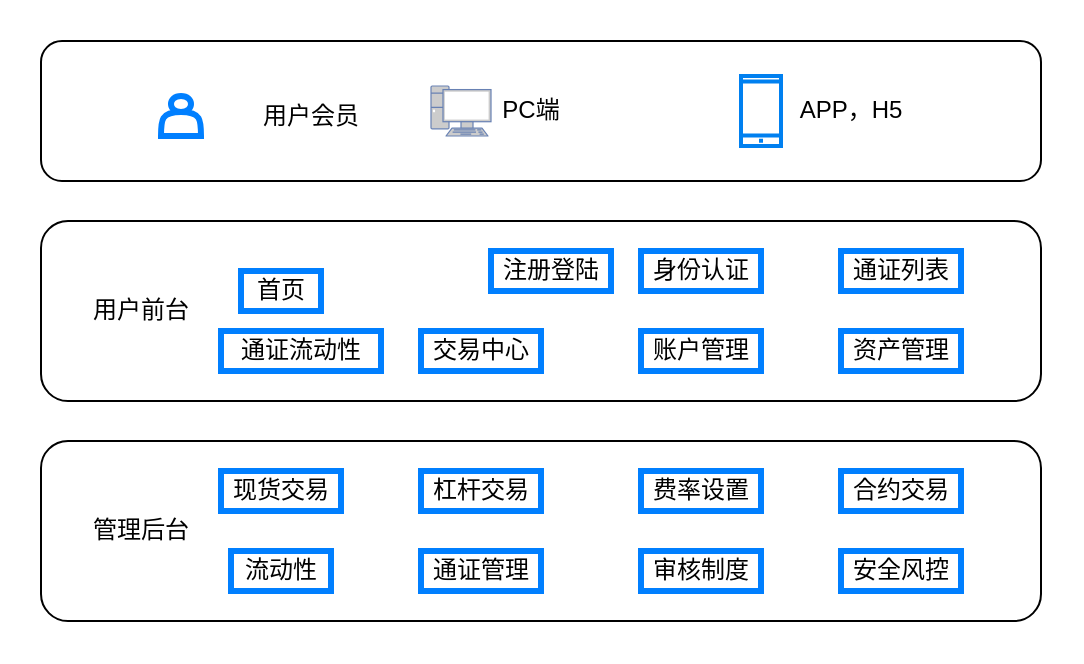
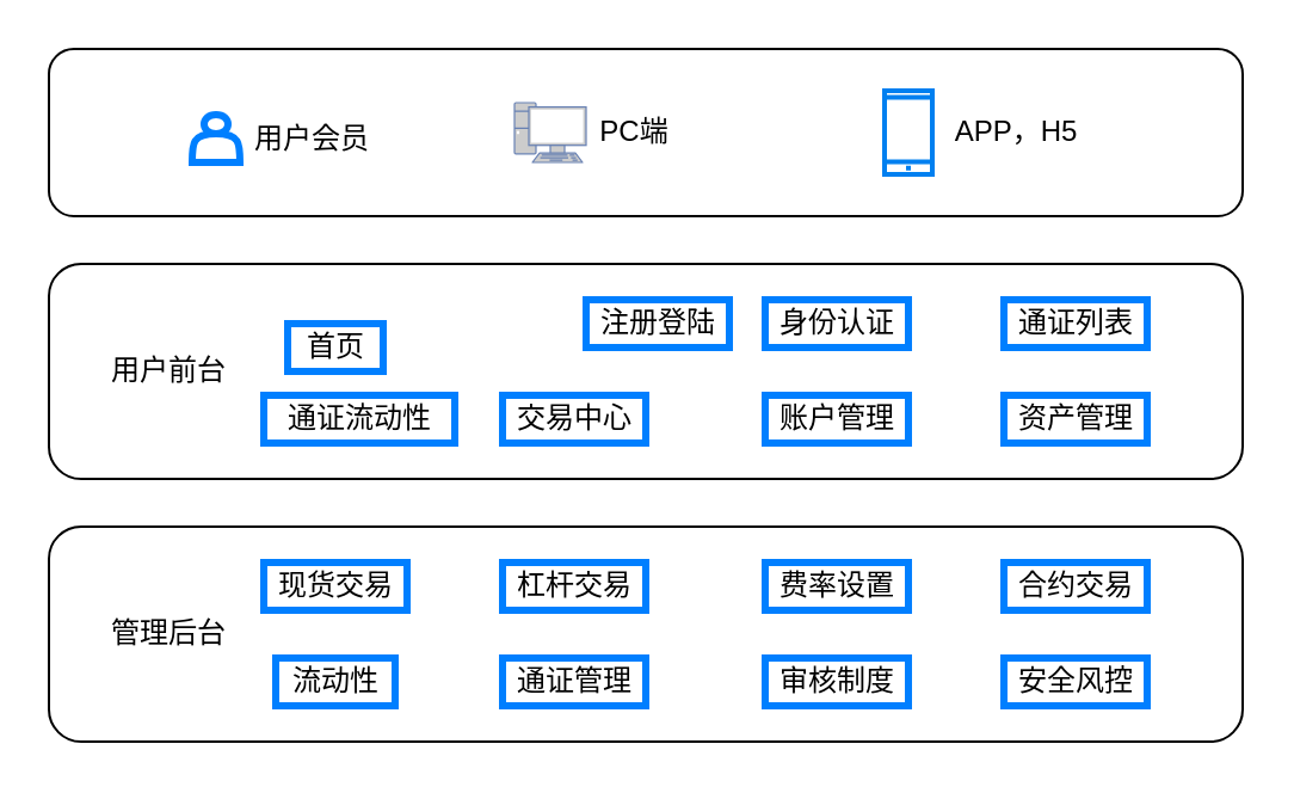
  <mxCell id="0" />
  <mxCell id="1" parent="0" />
  <mxCell id="2" value="" style="rounded=1;whiteSpace=wrap;html=1;" vertex="1" parent="1"><mxGeometry x="20" y="220" width="500" height="90" as="geometry" /></mxCell>
  <mxCell id="3" value="管理后台" style="text;html=1;align=center;verticalAlign=middle;resizable=0;points=[];autosize=1;" vertex="1" parent="1"><mxGeometry x="40" y="255" width="60" height="20" as="geometry" /></mxCell>
  <mxCell id="4" value="现货交易" style="text;html=1;align=center;verticalAlign=middle;resizable=0;points=[];autosize=1;strokeColor=#007FFF;strokeWidth=3;" vertex="1" parent="1"><mxGeometry x="110" y="235" width="60" height="20" as="geometry" /></mxCell>
  <mxCell id="5" value="流动性" style="text;html=1;align=center;verticalAlign=middle;resizable=0;points=[];autosize=1;strokeColor=#007FFF;strokeWidth=3;" vertex="1" parent="1"><mxGeometry x="115" y="275" width="50" height="20" as="geometry" /></mxCell>
  <mxCell id="6" value="通证管理" style="text;html=1;align=center;verticalAlign=middle;resizable=0;points=[];autosize=1;strokeColor=#007FFF;strokeWidth=3;" vertex="1" parent="1"><mxGeometry x="210" y="275" width="60" height="20" as="geometry" /></mxCell>
  <mxCell id="7" value="安全风控" style="text;html=1;align=center;verticalAlign=middle;resizable=0;points=[];autosize=1;strokeColor=#007FFF;strokeWidth=3;" vertex="1" parent="1"><mxGeometry x="420" y="275" width="60" height="20" as="geometry" /></mxCell>
  <mxCell id="8" value="杠杆交易" style="text;html=1;align=center;verticalAlign=middle;resizable=0;points=[];autosize=1;strokeColor=#007FFF;strokeWidth=3;" vertex="1" parent="1"><mxGeometry x="210" y="235" width="60" height="20" as="geometry" /></mxCell>
  <mxCell id="9" value="费率设置" style="text;html=1;align=center;verticalAlign=middle;resizable=0;points=[];autosize=1;strokeColor=#007FFF;strokeWidth=3;" vertex="1" parent="1"><mxGeometry x="320" y="235" width="60" height="20" as="geometry" /></mxCell>
  <mxCell id="10" value="合约交易" style="text;html=1;align=center;verticalAlign=middle;resizable=0;points=[];autosize=1;strokeColor=#007FFF;strokeWidth=3;" vertex="1" parent="1"><mxGeometry x="420" y="235" width="60" height="20" as="geometry" /></mxCell>
  <mxCell id="11" value="审核制度" style="text;html=1;align=center;verticalAlign=middle;resizable=0;points=[];autosize=1;strokeColor=#007FFF;strokeWidth=3;" vertex="1" parent="1"><mxGeometry x="320" y="275" width="60" height="20" as="geometry" /></mxCell>
  <mxCell id="12" value="" style="rounded=1;whiteSpace=wrap;html=1;" vertex="1" parent="1"><mxGeometry x="20" y="110" width="500" height="90" as="geometry" /></mxCell>
  <mxCell id="13" value="用户前台" style="text;html=1;align=center;verticalAlign=middle;resizable=0;points=[];autosize=1;" vertex="1" parent="1"><mxGeometry x="40" y="145" width="60" height="20" as="geometry" /></mxCell>
  <mxCell id="14" value="首页" style="text;html=1;align=center;verticalAlign=middle;resizable=0;points=[];autosize=1;strokeColor=#007FFF;strokeWidth=3;" vertex="1" parent="1"><mxGeometry x="120" y="135" width="40" height="20" as="geometry" /></mxCell>
  <mxCell id="15" value="通证流动性" style="text;html=1;align=center;verticalAlign=middle;resizable=0;points=[];autosize=1;strokeColor=#007FFF;strokeWidth=3;" vertex="1" parent="1"><mxGeometry x="110" y="165" width="80" height="20" as="geometry" /></mxCell>
  <mxCell id="16" value="交易中心" style="text;html=1;align=center;verticalAlign=middle;resizable=0;points=[];autosize=1;strokeColor=#007FFF;strokeWidth=3;" vertex="1" parent="1"><mxGeometry x="210" y="165" width="60" height="20" as="geometry" /></mxCell>
  <mxCell id="17" value="资产管理" style="text;html=1;align=center;verticalAlign=middle;resizable=0;points=[];autosize=1;strokeColor=#007FFF;strokeWidth=3;" vertex="1" parent="1"><mxGeometry x="420" y="165" width="60" height="20" as="geometry" /></mxCell>
  <mxCell id="18" value="注册登陆" style="text;html=1;align=center;verticalAlign=middle;resizable=0;points=[];autosize=1;strokeColor=#007FFF;strokeWidth=3;" vertex="1" parent="1"><mxGeometry x="245" y="125" width="60" height="20" as="geometry" /></mxCell>
  <mxCell id="19" value="身份认证" style="text;html=1;align=center;verticalAlign=middle;resizable=0;points=[];autosize=1;strokeColor=#007FFF;strokeWidth=3;" vertex="1" parent="1"><mxGeometry x="320" y="125" width="60" height="20" as="geometry" /></mxCell>
  <mxCell id="20" value="通证列表" style="text;html=1;align=center;verticalAlign=middle;resizable=0;points=[];autosize=1;strokeColor=#007FFF;strokeWidth=3;" vertex="1" parent="1"><mxGeometry x="420" y="125" width="60" height="20" as="geometry" /></mxCell>
  <mxCell id="21" value="账户管理" style="text;html=1;align=center;verticalAlign=middle;resizable=0;points=[];autosize=1;strokeColor=#007FFF;strokeWidth=3;" vertex="1" parent="1"><mxGeometry x="320" y="165" width="60" height="20" as="geometry" /></mxCell>
  <mxCell id="22" value="" style="rounded=1;whiteSpace=wrap;html=1;" vertex="1" parent="1"><mxGeometry x="20" y="20" width="500" height="70" as="geometry" /></mxCell>
  <mxCell id="23" value="" style="shape=actor;whiteSpace=wrap;html=1;rounded=1;strokeColor=#007FFF;strokeWidth=3;" vertex="1" parent="1"><mxGeometry x="80" y="47.5" width="20" height="20" as="geometry" /></mxCell>
- <mxCell id="24" value="用户会员" style="text;html=1;align=center;verticalAlign=middle;resizable=0;points=[];autosize=1;" vertex="1" parent="1"><mxGeometry x="125" y="47.5" width="60" height="20" as="geometry" /></mxCell>
+ <mxCell id="24" value="用户会员" style="text;html=1;align=center;verticalAlign=middle;resizable=0;points=[];autosize=1;" vertex="1" parent="1"><mxGeometry x="100" y="47.5" width="60" height="20" as="geometry" /></mxCell>
  <mxCell id="25" value="" style="fontColor=#0066CC;verticalAlign=top;verticalLabelPosition=bottom;labelPosition=center;align=center;html=1;outlineConnect=0;fillColor=#CCCCCC;strokeColor=#6881B3;gradientColor=none;gradientDirection=north;strokeWidth=2;shape=mxgraph.networks.pc;rounded=1;" vertex="1" parent="1"><mxGeometry x="215" y="42.5" width="30" height="25" as="geometry" /></mxCell>
  <mxCell id="26" value="" style="html=1;verticalLabelPosition=bottom;align=center;labelBackgroundColor=#ffffff;verticalAlign=top;strokeWidth=2;strokeColor=#0080F0;shadow=0;dashed=0;shape=mxgraph.ios7.icons.smartphone;rounded=1;" vertex="1" parent="1"><mxGeometry x="370" y="37.5" width="20" height="35" as="geometry" /></mxCell>
  <mxCell id="27" value="PC端" style="text;html=1;align=center;verticalAlign=middle;resizable=0;points=[];autosize=1;" vertex="1" parent="1"><mxGeometry x="245" y="45" width="40" height="20" as="geometry" /></mxCell>
  <mxCell id="28" value="APP，H5" style="text;html=1;align=center;verticalAlign=middle;resizable=0;points=[];autosize=1;" vertex="1" parent="1"><mxGeometry x="390" y="45" width="70" height="20" as="geometry" /></mxCell>
